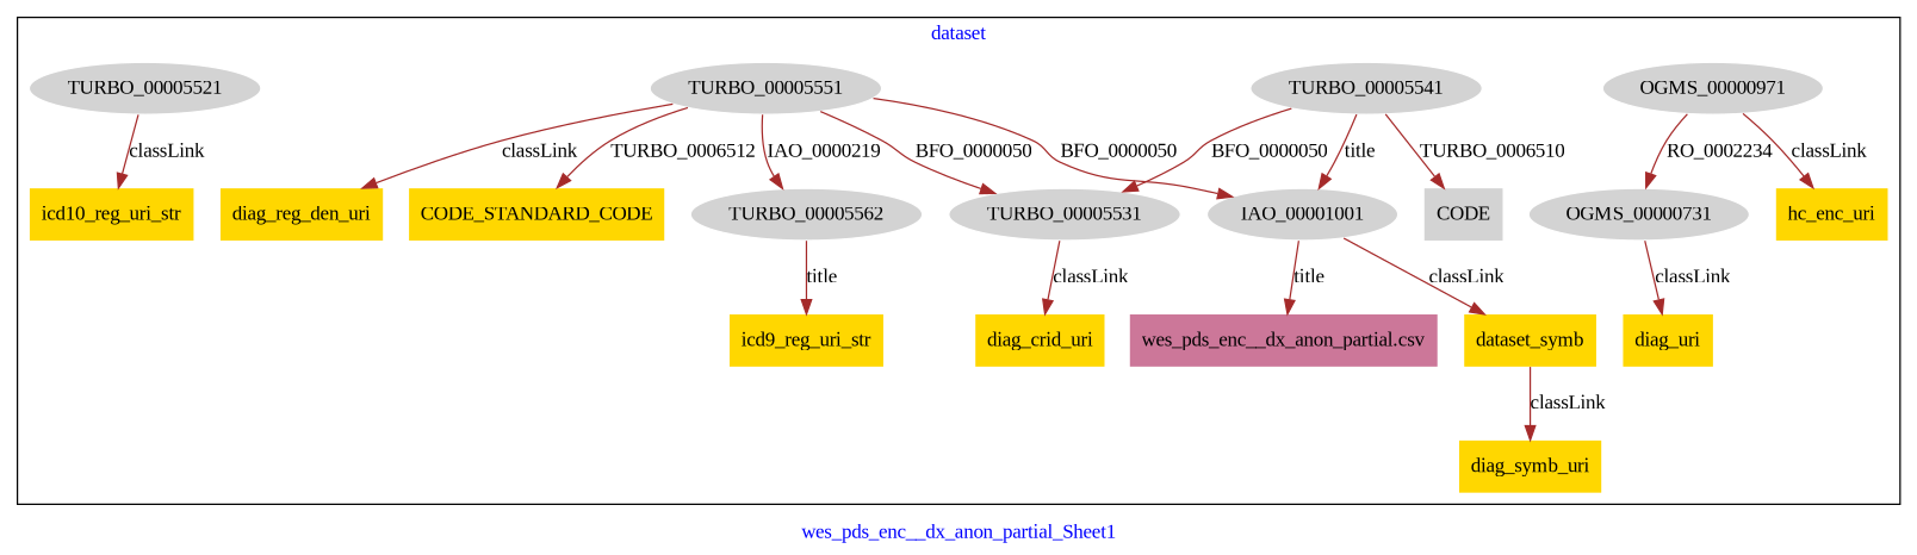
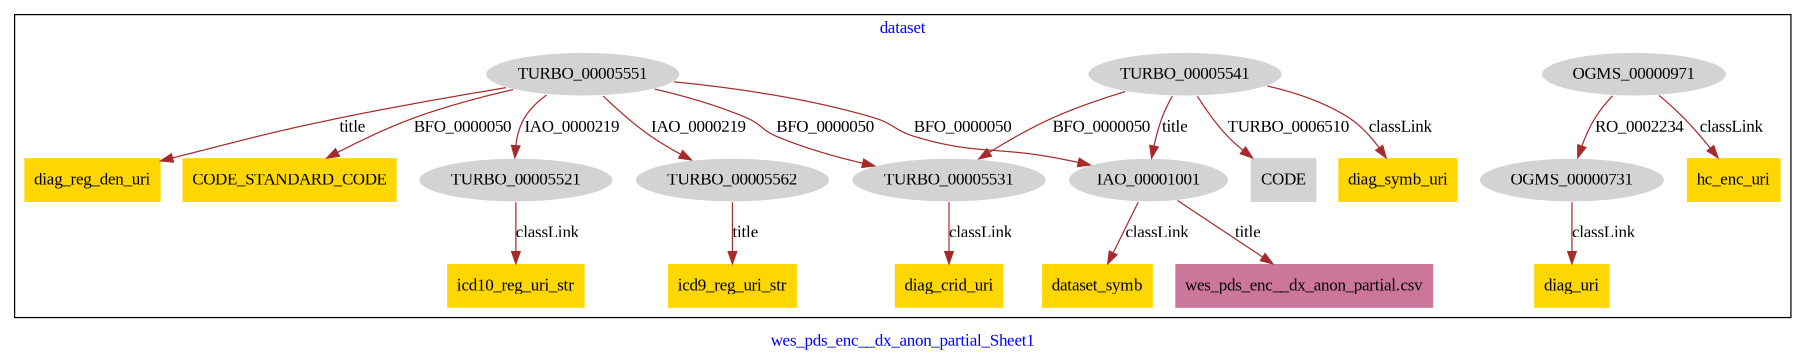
  digraph {
    fontcolor=blue
    fontname="Liberation Serif"
    label=wes_pds_enc__dx_anon_partial_Sheet1
    remincross=true
    node [fillcolor=lightgray fontname="Liberation Serif" style=filled shape=plaintext]
    edge [color=brown fontcolor=black fontname="Liberation Serif"]
    n1 [color=white label=TURBO_00005531 shape=""]
    n2 [color=white label=OGMS_00000731 shape=""]
    n3 [color=white label=TURBO_00005541 shape=""]
    n4 [color=white label=IAO_00001001 shape=""]
    n5 [color=white label=OGMS_00000971 shape=""]
    n6 [fillcolor=gold label=hc_enc_uri]
    n7 [color=white label=TURBO_00005551 shape=""]
    n8 [fillcolor=gold label=diag_reg_den_uri]
    n9 [fillcolor=gold label=diag_uri]
    n10 [fillcolor=gold label=dataset_symb]
    n11 [fillcolor=gold label=CODE_STANDARD_CODE]
    n12 [color=white label=TURBO_00005521 shape=""]
    n13 [fillcolor=gold label=icd10_reg_uri_str]
    n14 [fillcolor=gold label=diag_crid_uri]
    n15 [label=CODE]
    n16 [color=white label=TURBO_00005562 shape=""]
    n17 [fillcolor=gold label=diag_symb_uri]
    n18 [fillcolor=gold label=icd9_reg_uri_str]
    n19 [fillcolor="#CC7799" label="wes_pds_enc__dx_anon_partial.csv"]
    subgraph cluster_1 {
      label=dataset
      n1
      n2
      n3
      n4
      n5
      n6
      n7
      n8
      n9
      n10
      n11
      n12
      n13
      n14
      n15
      n16
      n17
      n18
      n19
    }
    n1 -> n14 [label=classLink]
    n2 -> n9 [label=classLink]
    n3 -> n1 [label=BFO_0000050]
    n3 -> n4 [label=title]
    n3 -> n15 [label=TURBO_0006510]
-   n10 -> n17 [label=classLink]
+   n3 -> n17 [label=classLink]
    n4 -> n10 [label=classLink]
    n4 -> n19 [label=title]
    n5 -> n2 [label=RO_0002234]
    n5 -> n6 [label=classLink]
    n7 -> n1 [label=BFO_0000050]
    n7 -> n4 [label=BFO_0000050]
-   n7 -> n8 [label=classLink]
-   n7 -> n11 [label=TURBO_0006512]
+   n7 -> n8 [label=title]
+   n7 -> n11 [label=BFO_0000050]
+   n7 -> n12 [label=IAO_0000219]
    n7 -> n16 [label=IAO_0000219]
    n12 -> n13 [label=classLink]
    n16 -> n18 [label=title]
  }
